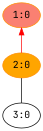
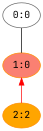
  digraph {
    fontname="JetBrains Mono"
    node [color=darkorange fillcolor=white fontname="JetBrains Mono" style=filled]
    edge [dir=none fontname="JetBrains Mono"]
+   n1 [color=gray40 label="0:0"]
    n2 [fillcolor=salmon label="1:0"]
-   n3 [fillcolor=orange label="2:0"]
-   n4 [color=black label="3:0"]
+   n3 [fillcolor=orange label="2:2"]
+   n1 -> n2
    n2 -> n3 [color=red dir=back]
-   n3 -> n4
  }
